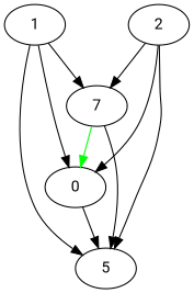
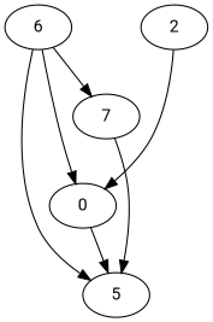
  digraph {
    fontname=Roboto
    node [fontname=Roboto]
    edge [color=black fontname=Roboto]
-   n1 [label=1]
+   n1 [label=6]
    n2 [label=7]
    n3 [label=0]
    n4 [label=5]
    n5 [label=2]
    n1 -> n2
    n1 -> n3
    n1 -> n4
-   n2 -> n3 [color=green]
    n2 -> n4
    n3 -> n4
-   n5 -> n2
    n5 -> n3
-   n5 -> n4
  }
